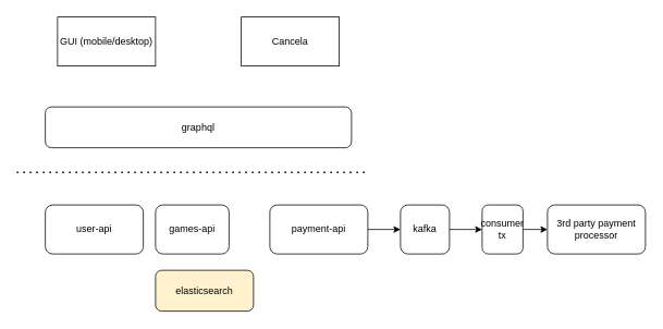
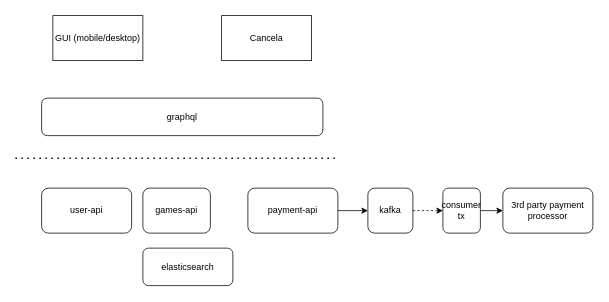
  <mxCell id="0" />
  <mxCell id="1" parent="0" />
  <mxCell id="2" value="GUI (mobile/desktop)" style="rounded=0;whiteSpace=wrap;html=1;" vertex="1" parent="1"><mxGeometry x="70" y="20" width="120" height="60" as="geometry" /></mxCell>
  <mxCell id="3" value="Cancela" style="rounded=0;whiteSpace=wrap;html=1;" vertex="1" parent="1"><mxGeometry x="295" y="20" width="120" height="60" as="geometry" /></mxCell>
  <mxCell id="4" value="graphql" style="rounded=1;whiteSpace=wrap;html=1;" vertex="1" parent="1"><mxGeometry x="55" y="130" width="375" height="50" as="geometry" /></mxCell>
  <mxCell id="5" value="user-api" style="rounded=1;whiteSpace=wrap;html=1;container=1;" vertex="1" parent="1"><mxGeometry x="55" y="250" width="120" height="60" as="geometry" /></mxCell>
  <mxCell id="6" value="games-api" style="rounded=1;whiteSpace=wrap;html=1;" vertex="1" parent="1"><mxGeometry x="190" y="250" width="90" height="60" as="geometry" /></mxCell>
  <mxCell id="7" style="edgeStyle=orthogonalEdgeStyle;rounded=0;orthogonalLoop=1;jettySize=auto;html=1;exitX=1;exitY=0.5;exitDx=0;exitDy=0;" edge="1" parent="1" source="8" target="13"><mxGeometry relative="1" as="geometry" /></mxCell>
  <mxCell id="8" value="payment-api" style="rounded=1;whiteSpace=wrap;html=1;" vertex="1" parent="1"><mxGeometry x="330" y="250" width="120" height="60" as="geometry" /></mxCell>
- <mxCell id="9" value="elasticsearch" style="rounded=1;whiteSpace=wrap;html=1;fillColor=#fff2cc;" vertex="1" parent="1"><mxGeometry x="190" y="330" width="120" height="50" as="geometry" /></mxCell>
+ <mxCell id="9" value="elasticsearch" style="rounded=1;whiteSpace=wrap;html=1;" vertex="1" parent="1"><mxGeometry x="190" y="330" width="120" height="50" as="geometry" /></mxCell>
  <mxCell id="10" value="3rd party payment processor" style="rounded=1;whiteSpace=wrap;html=1;" vertex="1" parent="1"><mxGeometry x="670" y="250" width="120" height="60" as="geometry" /></mxCell>
  <mxCell id="11" value="" style="endArrow=none;dashed=1;html=1;dashPattern=1 3;strokeWidth=2;" edge="1" parent="1"><mxGeometry width="50" height="50" relative="1" as="geometry"><mxPoint x="20" y="210" as="sourcePoint" /><mxPoint x="450" y="210" as="targetPoint" /></mxGeometry></mxCell>
- <mxCell id="12" style="edgeStyle=orthogonalEdgeStyle;rounded=0;orthogonalLoop=1;jettySize=auto;html=1;exitX=1;exitY=0.5;exitDx=0;exitDy=0;entryX=0;entryY=0.5;entryDx=0;entryDy=0;" edge="1" parent="1" source="13" target="15"><mxGeometry relative="1" as="geometry" /></mxCell>
+ <mxCell id="12" style="edgeStyle=orthogonalEdgeStyle;rounded=0;orthogonalLoop=1;jettySize=auto;html=1;exitX=1;exitY=0.5;exitDx=0;exitDy=0;entryX=0;entryY=0.5;entryDx=0;entryDy=0;dashed=1;" edge="1" parent="1" source="13" target="15"><mxGeometry relative="1" as="geometry" /></mxCell>
  <mxCell id="13" value="kafka" style="rounded=1;whiteSpace=wrap;html=1;" vertex="1" parent="1"><mxGeometry x="490" y="250" width="60" height="60" as="geometry" /></mxCell>
  <mxCell id="14" style="edgeStyle=orthogonalEdgeStyle;rounded=0;orthogonalLoop=1;jettySize=auto;html=1;exitX=1;exitY=0.5;exitDx=0;exitDy=0;entryX=0;entryY=0.5;entryDx=0;entryDy=0;" edge="1" parent="1" source="15" target="10"><mxGeometry relative="1" as="geometry" /></mxCell>
  <mxCell id="15" value="consumer tx" style="rounded=1;whiteSpace=wrap;html=1;" vertex="1" parent="1"><mxGeometry x="590" y="250" width="50" height="60" as="geometry" /></mxCell>
